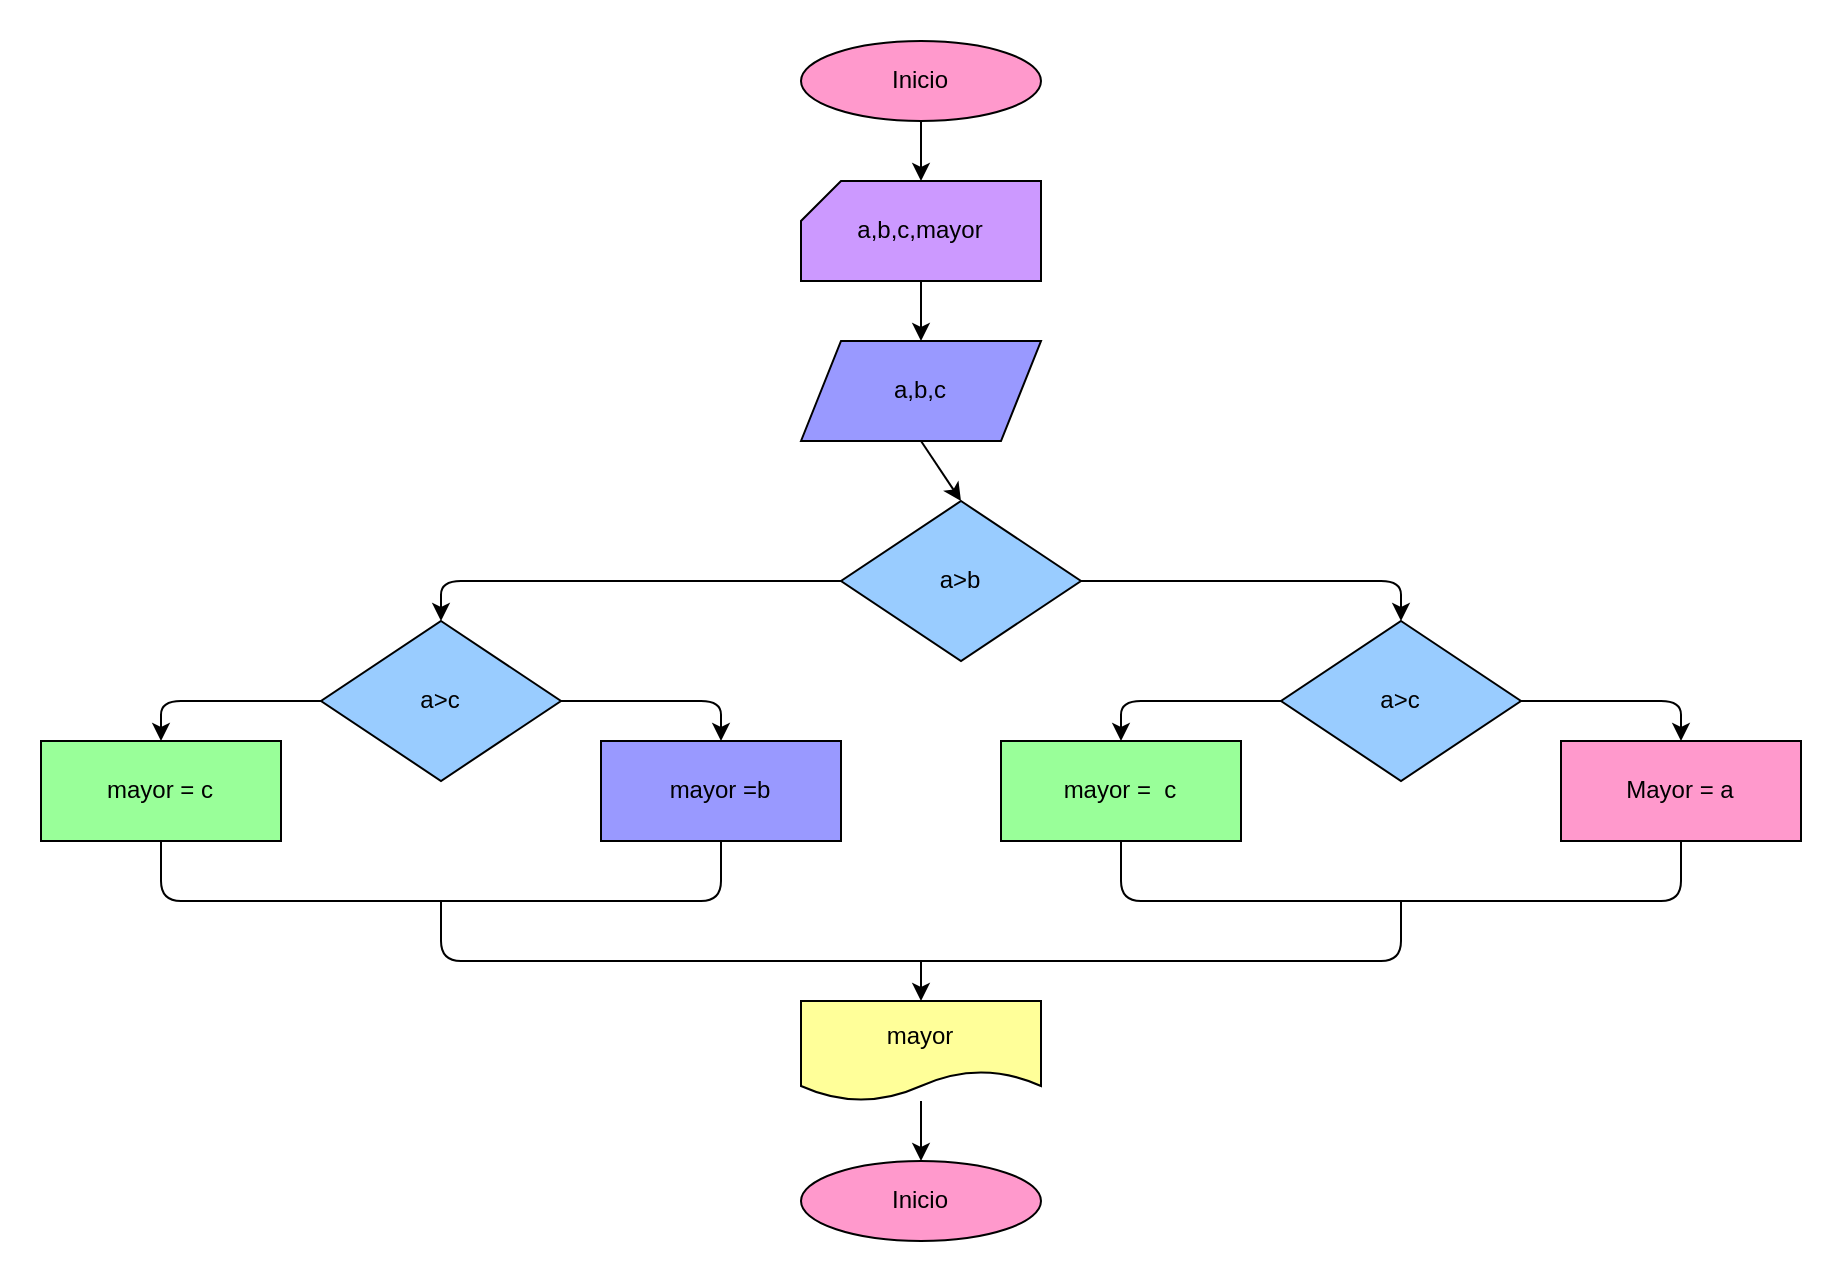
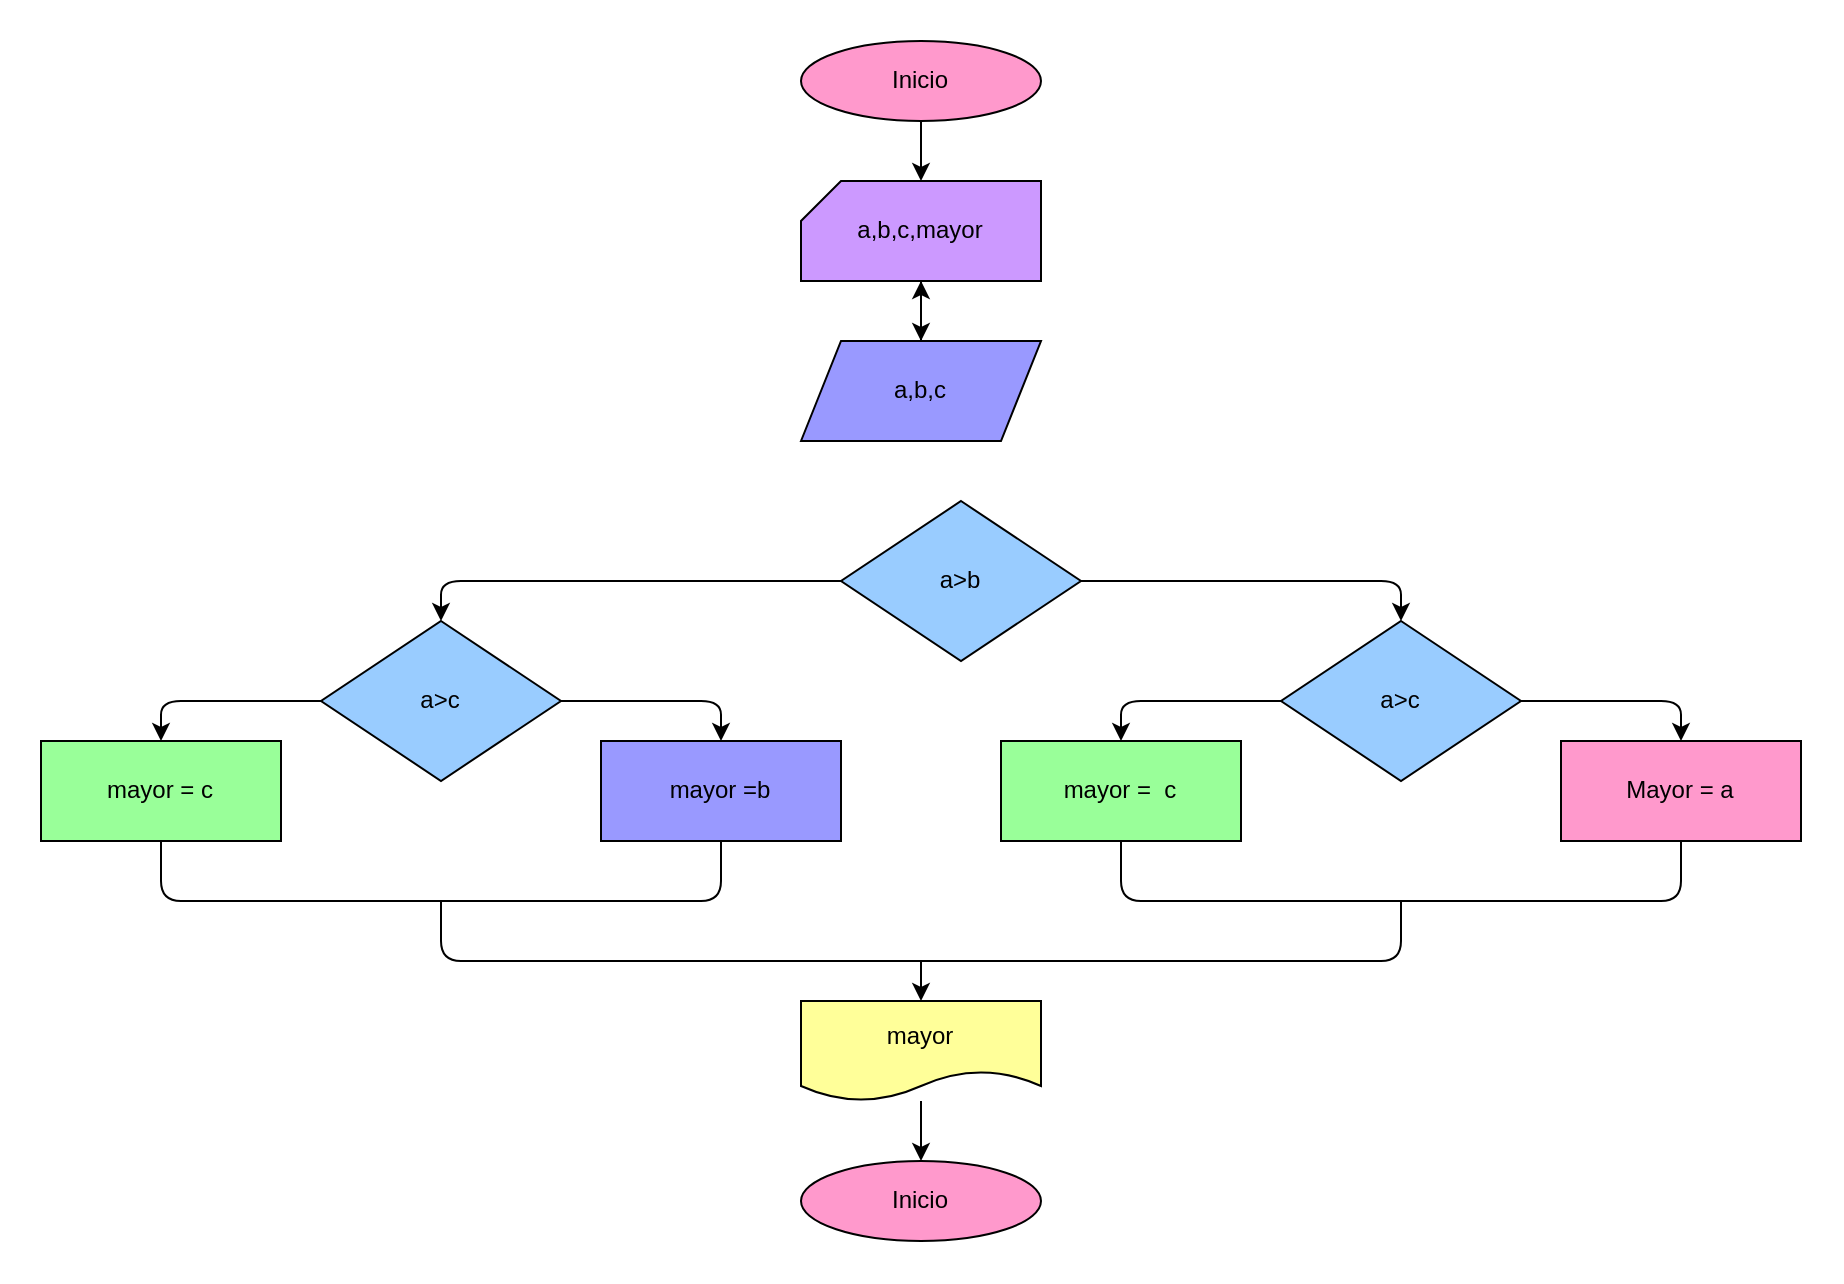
  <mxCell id="0" />
  <mxCell id="1" parent="0" />
  <mxCell id="2" style="edgeStyle=none;html=1;" edge="1" parent="1" source="3"><mxGeometry relative="1" as="geometry"><mxPoint x="460" y="90" as="targetPoint" /></mxGeometry></mxCell>
  <mxCell id="3" value="Inicio" style="ellipse;whiteSpace=wrap;html=1;fillColor=#FF99CC;fontColor=#000000;" vertex="1" parent="1"><mxGeometry x="400" y="20" width="120" height="40" as="geometry" /></mxCell>
  <mxCell id="4" style="edgeStyle=none;html=1;exitX=0.5;exitY=1;exitDx=0;exitDy=0;exitPerimeter=0;fontColor=#000000;" edge="1" parent="1" source="5"><mxGeometry relative="1" as="geometry"><mxPoint x="460" y="170" as="targetPoint" /></mxGeometry></mxCell>
  <mxCell id="5" value="&lt;font color=&quot;#000000&quot;&gt;a,b,c,mayor&lt;/font&gt;" style="shape=card;whiteSpace=wrap;html=1;fillColor=#CC99FF;size=20;" vertex="1" parent="1"><mxGeometry x="400" y="90" width="120" height="50" as="geometry" /></mxCell>
- <mxCell id="6" style="edgeStyle=none;html=1;exitX=0.5;exitY=1;exitDx=0;exitDy=0;entryX=0.5;entryY=0;entryDx=0;entryDy=0;fontColor=#000000;" edge="1" parent="1" source="7" target="10"><mxGeometry relative="1" as="geometry" /></mxCell>
+ <mxCell id="6" style="edgeStyle=none;html=1;exitX=0.5;exitY=1;exitDx=0;exitDy=0;fontColor=#000000;" edge="1" parent="1" source="7" target="5"><mxGeometry relative="1" as="geometry" /></mxCell>
  <mxCell id="7" value="a,b,c" style="shape=parallelogram;perimeter=parallelogramPerimeter;whiteSpace=wrap;html=1;fixedSize=1;fontColor=#000000;fillColor=#9999FF;" vertex="1" parent="1"><mxGeometry x="400" y="170" width="120" height="50" as="geometry" /></mxCell>
  <mxCell id="8" style="edgeStyle=none;html=1;exitX=1;exitY=0.5;exitDx=0;exitDy=0;fontColor=#000000;" edge="1" parent="1" source="10"><mxGeometry relative="1" as="geometry"><mxPoint x="700" y="310" as="targetPoint" /><Array as="points"><mxPoint x="700" y="290" /></Array></mxGeometry></mxCell>
  <mxCell id="9" style="edgeStyle=none;html=1;exitX=0;exitY=0.5;exitDx=0;exitDy=0;fontColor=#000000;" edge="1" parent="1" source="10"><mxGeometry relative="1" as="geometry"><mxPoint x="220" y="310" as="targetPoint" /><Array as="points"><mxPoint x="290" y="290" /><mxPoint x="220" y="290" /></Array></mxGeometry></mxCell>
  <mxCell id="10" value="a&amp;gt;b" style="rhombus;whiteSpace=wrap;html=1;fontColor=#000000;fillColor=#99CCFF;" vertex="1" parent="1"><mxGeometry x="420" y="250" width="120" height="80" as="geometry" /></mxCell>
  <mxCell id="11" style="edgeStyle=none;html=1;exitX=1;exitY=0.5;exitDx=0;exitDy=0;fontColor=#000000;" edge="1" parent="1" source="13"><mxGeometry relative="1" as="geometry"><mxPoint x="840" y="370" as="targetPoint" /><Array as="points"><mxPoint x="840" y="350" /></Array></mxGeometry></mxCell>
  <mxCell id="12" style="edgeStyle=none;html=1;exitX=0;exitY=0.5;exitDx=0;exitDy=0;fontColor=#000000;entryX=0.5;entryY=0;entryDx=0;entryDy=0;" edge="1" parent="1" source="13" target="15"><mxGeometry relative="1" as="geometry"><mxPoint x="480" y="350" as="targetPoint" /><Array as="points"><mxPoint x="560" y="350" /></Array></mxGeometry></mxCell>
  <mxCell id="13" value="a&amp;gt;c" style="rhombus;whiteSpace=wrap;html=1;fontColor=#000000;fillColor=#99CCFF;" vertex="1" parent="1"><mxGeometry x="640" y="310" width="120" height="80" as="geometry" /></mxCell>
  <mxCell id="14" value="Mayor = a" style="rounded=0;whiteSpace=wrap;html=1;fontColor=#000000;fillColor=#ff99cc;" vertex="1" parent="1"><mxGeometry x="780" y="370" width="120" height="50" as="geometry" /></mxCell>
  <mxCell id="15" value="mayor =&amp;nbsp; c" style="rounded=0;whiteSpace=wrap;html=1;fontColor=#000000;fillColor=#99FF99;" vertex="1" parent="1"><mxGeometry x="500" y="370" width="120" height="50" as="geometry" /></mxCell>
  <mxCell id="16" value="a&amp;gt;c" style="rhombus;whiteSpace=wrap;html=1;fontColor=#000000;fillColor=#99CCFF;" vertex="1" parent="1"><mxGeometry x="160" y="310" width="120" height="80" as="geometry" /></mxCell>
  <mxCell id="17" style="edgeStyle=none;html=1;exitX=0;exitY=0.5;exitDx=0;exitDy=0;fontColor=#000000;entryX=0.5;entryY=0;entryDx=0;entryDy=0;" edge="1" parent="1"><mxGeometry relative="1" as="geometry"><mxPoint x="80" y="370" as="targetPoint" /><mxPoint x="160" y="350" as="sourcePoint" /><Array as="points"><mxPoint x="80" y="350" /></Array></mxGeometry></mxCell>
  <mxCell id="18" style="edgeStyle=none;html=1;exitX=1;exitY=0.5;exitDx=0;exitDy=0;fontColor=#000000;" edge="1" parent="1"><mxGeometry relative="1" as="geometry"><mxPoint x="360" y="370" as="targetPoint" /><mxPoint x="280" y="350" as="sourcePoint" /><Array as="points"><mxPoint x="360" y="350" /></Array></mxGeometry></mxCell>
  <mxCell id="19" value="mayor =b" style="rounded=0;whiteSpace=wrap;html=1;fontColor=#000000;fillColor=#9999ff;" vertex="1" parent="1"><mxGeometry x="300" y="370" width="120" height="50" as="geometry" /></mxCell>
  <mxCell id="20" value="mayor = c" style="rounded=0;whiteSpace=wrap;html=1;fontColor=#000000;fillColor=#99FF99;" vertex="1" parent="1"><mxGeometry x="20" y="370" width="120" height="50" as="geometry" /></mxCell>
  <mxCell id="21" value="" style="endArrow=none;html=1;fontColor=#000000;exitX=0.5;exitY=1;exitDx=0;exitDy=0;entryX=0.5;entryY=1;entryDx=0;entryDy=0;" edge="1" parent="1" source="20" target="19"><mxGeometry width="50" height="50" relative="1" as="geometry"><mxPoint x="310" y="530" as="sourcePoint" /><mxPoint x="390" y="460" as="targetPoint" /><Array as="points"><mxPoint x="80" y="450" /><mxPoint x="360" y="450" /></Array></mxGeometry></mxCell>
  <mxCell id="22" value="" style="endArrow=none;html=1;fontColor=#000000;exitX=0.5;exitY=1;exitDx=0;exitDy=0;entryX=0.5;entryY=1;entryDx=0;entryDy=0;" edge="1" parent="1"><mxGeometry width="50" height="50" relative="1" as="geometry"><mxPoint x="560" y="420" as="sourcePoint" /><mxPoint x="840" y="420" as="targetPoint" /><Array as="points"><mxPoint x="560" y="450" /><mxPoint x="840" y="450" /></Array></mxGeometry></mxCell>
  <mxCell id="23" value="" style="endArrow=none;html=1;fontColor=#000000;exitX=0.5;exitY=1;exitDx=0;exitDy=0;" edge="1" parent="1"><mxGeometry width="50" height="50" relative="1" as="geometry"><mxPoint x="220" y="450" as="sourcePoint" /><mxPoint x="700" y="450" as="targetPoint" /><Array as="points"><mxPoint x="220" y="480" /><mxPoint x="700" y="480" /></Array></mxGeometry></mxCell>
  <mxCell id="24" value="" style="endArrow=classic;html=1;fontColor=#000000;" edge="1" parent="1"><mxGeometry width="50" height="50" relative="1" as="geometry"><mxPoint x="460" y="480" as="sourcePoint" /><mxPoint x="460" y="500" as="targetPoint" /></mxGeometry></mxCell>
  <mxCell id="25" style="edgeStyle=none;html=1;fontColor=#000000;" edge="1" parent="1" source="26"><mxGeometry relative="1" as="geometry"><mxPoint x="460" y="580" as="targetPoint" /></mxGeometry></mxCell>
  <mxCell id="26" value="mayor" style="shape=document;whiteSpace=wrap;html=1;boundedLbl=1;fontColor=#000000;fillColor=#FFFF99;" vertex="1" parent="1"><mxGeometry x="400" y="500" width="120" height="50" as="geometry" /></mxCell>
  <mxCell id="27" value="Inicio" style="ellipse;whiteSpace=wrap;html=1;fillColor=#FF99CC;fontColor=#000000;" vertex="1" parent="1"><mxGeometry x="400" y="580" width="120" height="40" as="geometry" /></mxCell>
